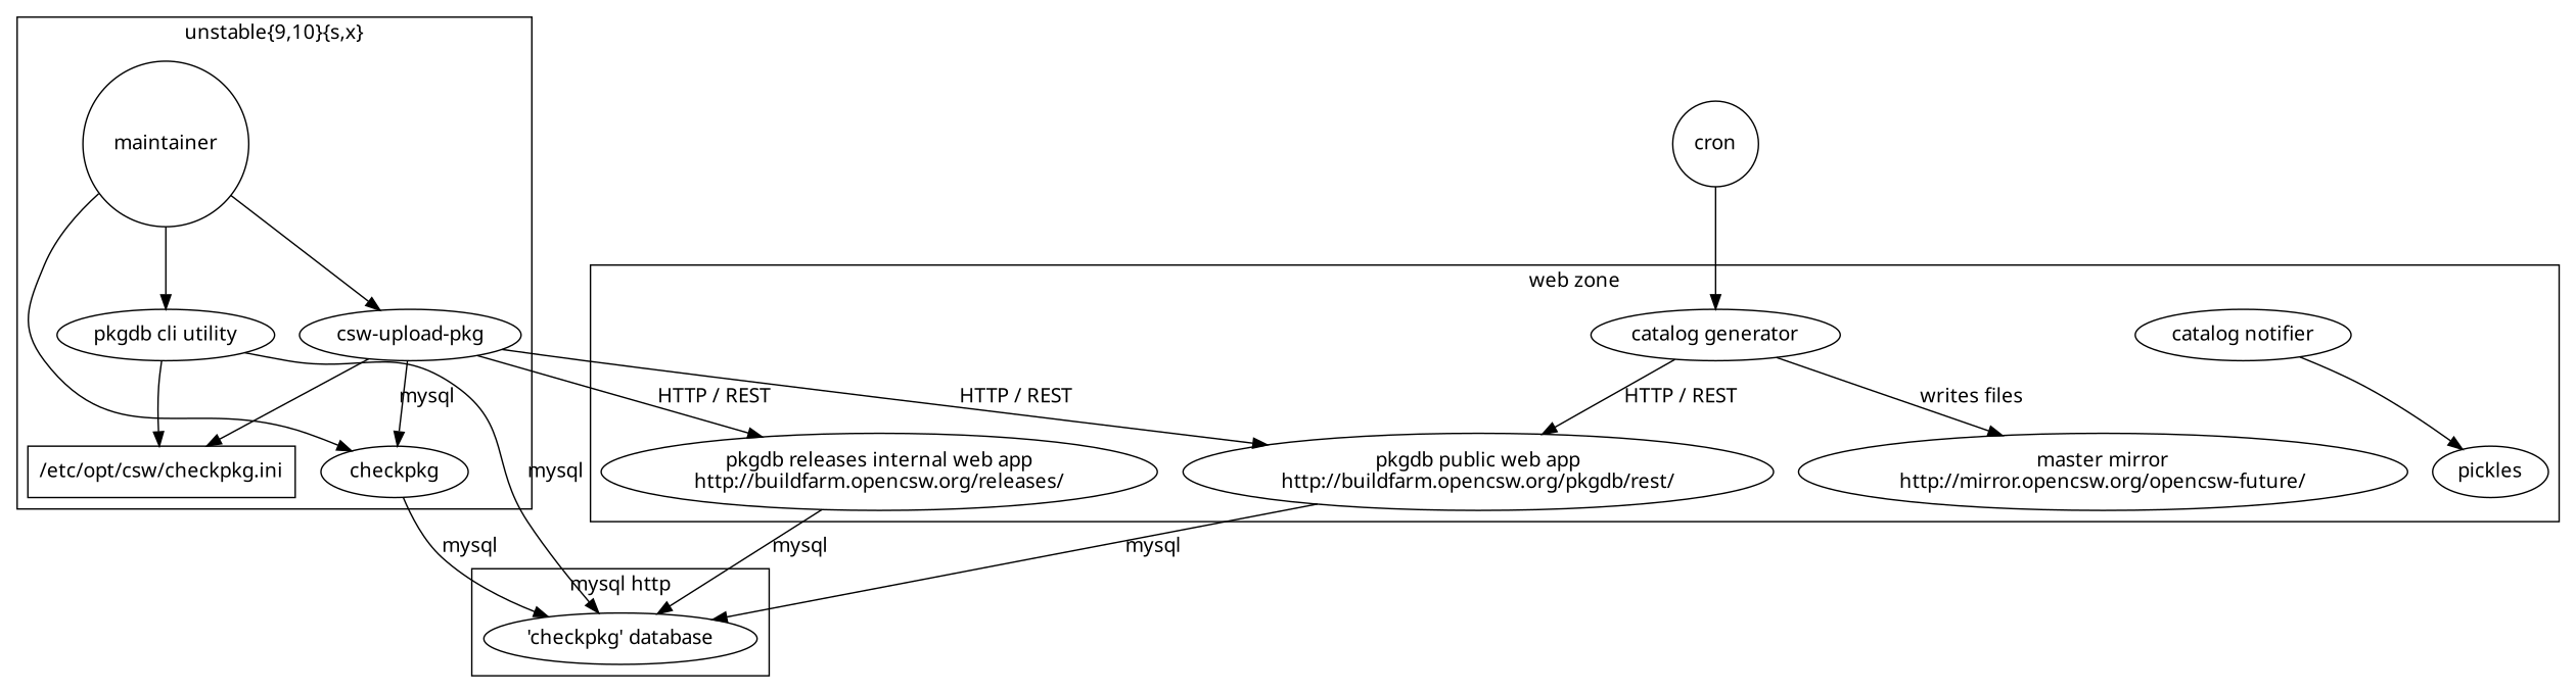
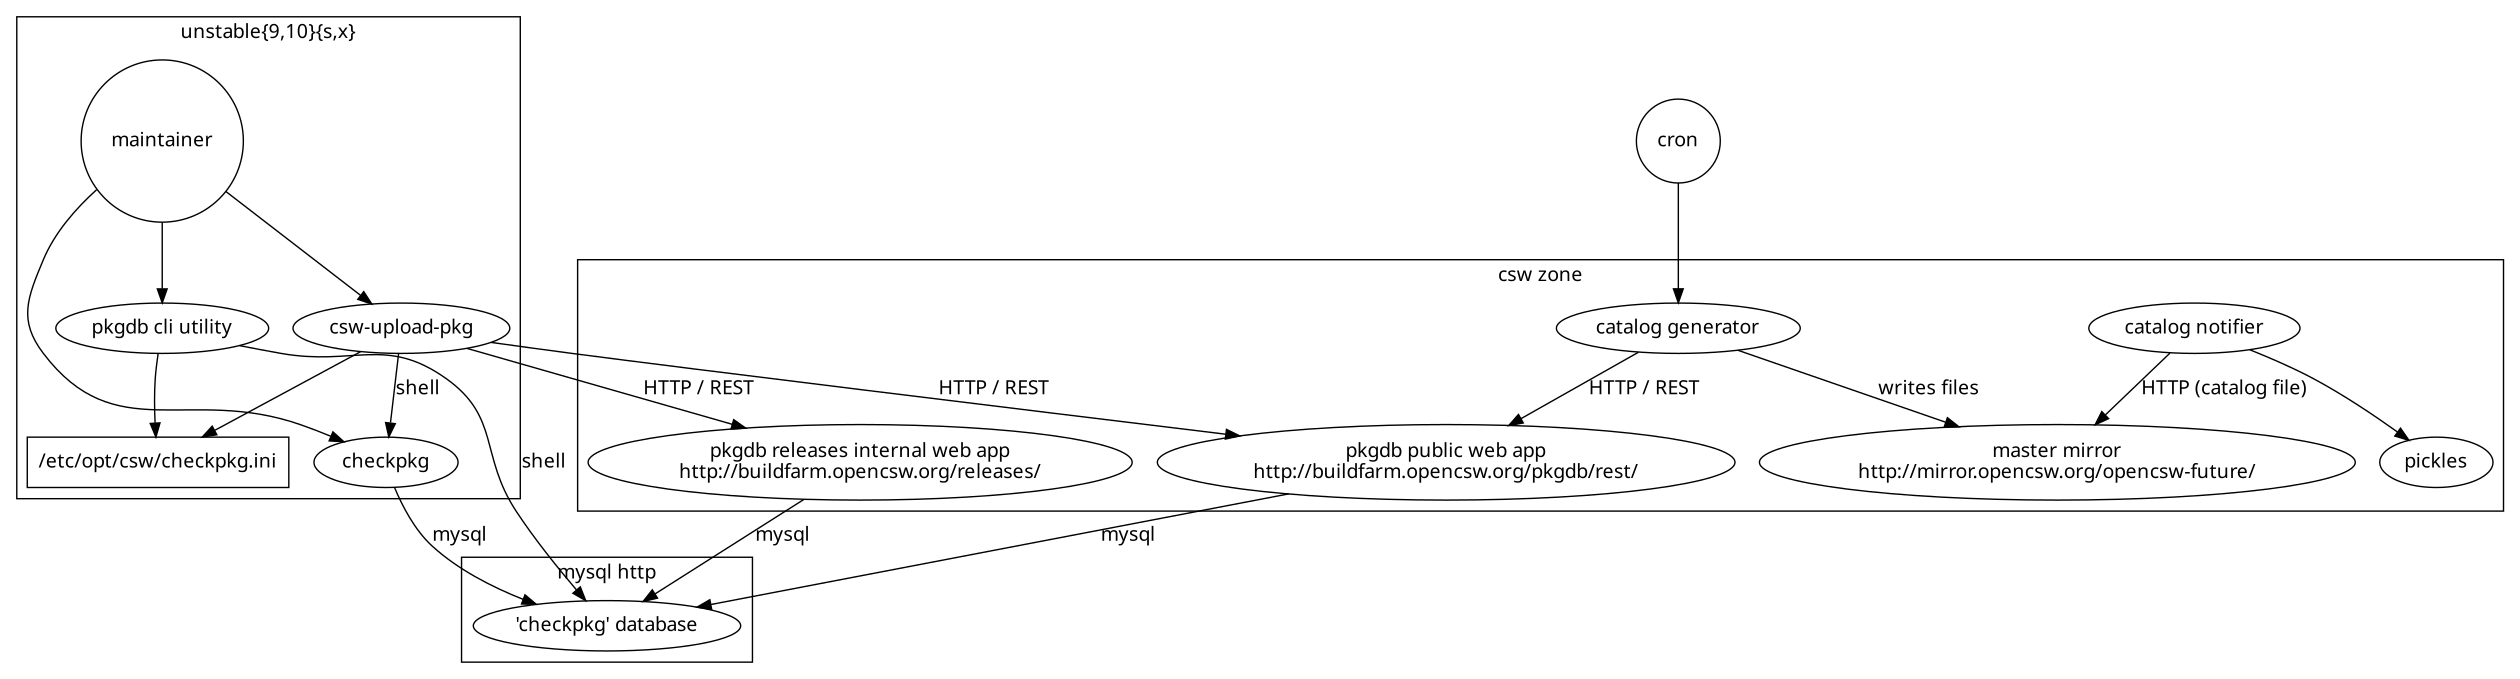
  digraph {
    fontname="Noto Sans"
    node [fontname="Noto Sans"]
    edge [fontname="Noto Sans"]
    n1 [label="pkgdb public web app\nhttp://buildfarm.opencsw.org/pkgdb/rest/"]
    n2 [label="pkgdb releases internal web app\nhttp://buildfarm.opencsw.org/releases/"]
    n3 [label="catalog generator"]
    n4 [label="master mirror\nhttp://mirror.opencsw.org/opencsw-future/"]
    n5 [label="catalog notifier"]
    n6 [label=pickles]
    n7 [label="'checkpkg' database"]
    n8 [label="/etc/opt/csw/checkpkg.ini" shape=rectangle]
    n9 [label="csw-upload-pkg"]
    n10 [label="pkgdb cli utility"]
    maintainer [shape=circle]
    checkpkg
    cron [shape=circle]
    subgraph cluster_1 {
-     label="web zone"
+     label="csw zone"
      n3
      n4
      n5
      n6
      subgraph sub_2 {
        label="web zone"
        rank=same
        n1
        n2
      }
    }
    subgraph cluster_3 {
      label="mysql http"
      n7
    }
    subgraph cluster_4 {
      label="unstable{9,10}{s,x}"
      n8
      n9
      n10
      maintainer
      checkpkg
    }
    n1 -> n7 [label=mysql]
    n2 -> n7 [label=mysql]
    n3 -> n1 [label="HTTP / REST"]
    n3 -> n4 [label="writes files"]
+   n5 -> n4 [label="HTTP (catalog file)"]
    n5 -> n6
    n9 -> n1 [label="HTTP / REST"]
    n9 -> n2 [label="HTTP / REST"]
    n9 -> n8
-   n9 -> checkpkg [label=mysql]
-   n10 -> n7 [label=mysql]
+   n9 -> checkpkg [label=shell]
+   n10 -> n7 [label=shell]
    n10 -> n8
    maintainer -> n9
    maintainer -> n10
    maintainer -> checkpkg
    checkpkg -> n7 [label=mysql]
    cron -> n3
  }
